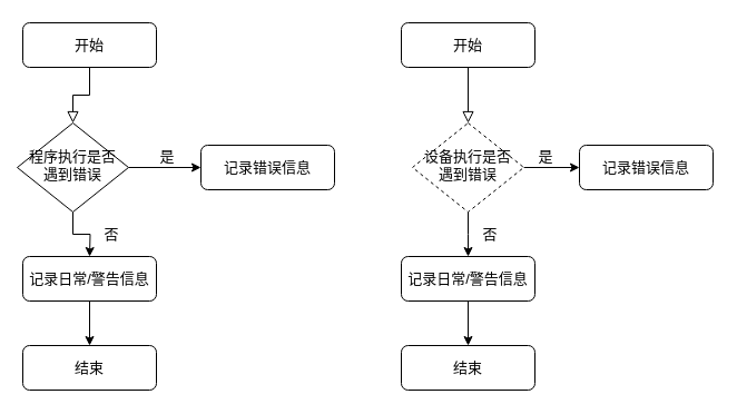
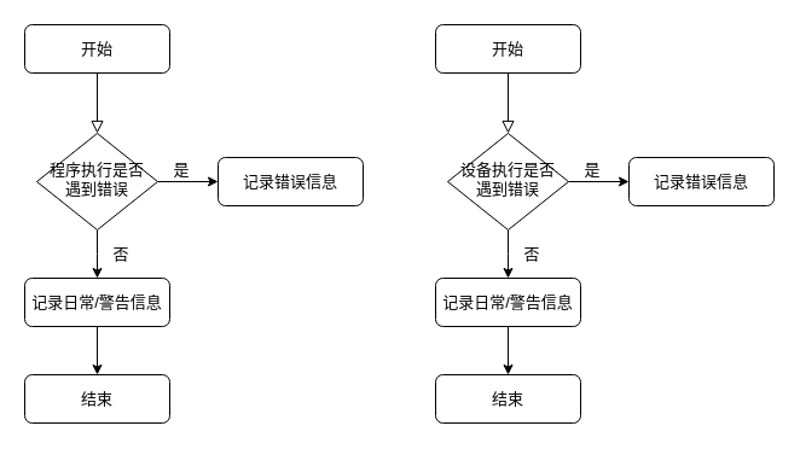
  <mxCell id="0" />
  <mxCell id="1" parent="0" />
  <mxCell id="2" value="" style="rounded=0;html=1;jettySize=auto;orthogonalLoop=1;fontSize=13;endArrow=block;endFill=0;endSize=8;strokeWidth=1;shadow=0;labelBackgroundColor=none;edgeStyle=orthogonalEdgeStyle;" parent="1" source="3" target="6" edge="1"><mxGeometry relative="1" as="geometry" /></mxCell>
  <mxCell id="3" value="开始" style="rounded=1;whiteSpace=wrap;html=1;fontSize=13;glass=0;strokeWidth=1;shadow=0;" parent="1" vertex="1"><mxGeometry x="20" y="20" width="120" height="40" as="geometry" /></mxCell>
  <mxCell id="4" style="edgeStyle=orthogonalEdgeStyle;rounded=0;orthogonalLoop=1;jettySize=auto;html=1;exitX=1;exitY=0.5;exitDx=0;exitDy=0;entryX=0;entryY=0.5;entryDx=0;entryDy=0;fontSize=13;" edge="1" parent="1" source="6" target="7"><mxGeometry relative="1" as="geometry" /></mxCell>
  <mxCell id="5" style="edgeStyle=orthogonalEdgeStyle;rounded=0;orthogonalLoop=1;jettySize=auto;html=1;exitX=0.5;exitY=1;exitDx=0;exitDy=0;entryX=0.5;entryY=0;entryDx=0;entryDy=0;fontSize=13;" edge="1" parent="1" source="6"><mxGeometry relative="1" as="geometry"><mxPoint x="80" y="230" as="targetPoint" /></mxGeometry></mxCell>
- <mxCell id="6" value="程序执行是否遇到错误" style="rhombus;whiteSpace=wrap;html=1;shadow=0;fontFamily=Helvetica;fontSize=13;align=center;strokeWidth=1;spacing=6;spacingTop=-4;" parent="1" vertex="1"><mxGeometry x="15" y="110" width="100" height="80" as="geometry" /></mxCell>
+ <mxCell id="6" value="程序执行是否遇到错误" style="rhombus;whiteSpace=wrap;html=1;shadow=0;fontFamily=Helvetica;fontSize=13;align=center;strokeWidth=1;spacing=6;spacingTop=-4;" parent="1" vertex="1"><mxGeometry x="30" y="110" width="100" height="80" as="geometry" /></mxCell>
  <mxCell id="7" value="记录错误信息" style="rounded=1;whiteSpace=wrap;html=1;fontSize=13;glass=0;strokeWidth=1;shadow=0;" parent="1" vertex="1"><mxGeometry x="180" y="130" width="120" height="40" as="geometry" /></mxCell>
  <mxCell id="8" value="结束" style="rounded=1;whiteSpace=wrap;html=1;fontSize=13;glass=0;strokeWidth=1;shadow=0;" parent="1" vertex="1"><mxGeometry x="20" y="310" width="120" height="40" as="geometry" /></mxCell>
  <mxCell id="9" value="是" style="text;html=1;strokeColor=none;fillColor=none;align=center;verticalAlign=middle;whiteSpace=wrap;rounded=0;fontSize=13;" vertex="1" parent="1"><mxGeometry x="130" y="130" width="40" height="20" as="geometry" /></mxCell>
  <mxCell id="10" style="edgeStyle=orthogonalEdgeStyle;rounded=0;orthogonalLoop=1;jettySize=auto;html=1;exitX=0.5;exitY=1;exitDx=0;exitDy=0;entryX=0.5;entryY=0;entryDx=0;entryDy=0;fontSize=13;" edge="1" parent="1" source="11" target="8"><mxGeometry relative="1" as="geometry" /></mxCell>
  <mxCell id="11" value="记录日常/警告信息" style="rounded=1;whiteSpace=wrap;html=1;fontSize=13;glass=0;strokeWidth=1;shadow=0;" vertex="1" parent="1"><mxGeometry x="20" y="230" width="120" height="40" as="geometry" /></mxCell>
  <mxCell id="12" value="否" style="text;html=1;strokeColor=none;fillColor=none;align=center;verticalAlign=middle;whiteSpace=wrap;rounded=0;fontSize=13;" vertex="1" parent="1"><mxGeometry x="80" y="200" width="40" height="20" as="geometry" /></mxCell>
  <mxCell id="13" value="" style="rounded=0;html=1;jettySize=auto;orthogonalLoop=1;fontSize=13;endArrow=block;endFill=0;endSize=8;strokeWidth=1;shadow=0;labelBackgroundColor=none;edgeStyle=orthogonalEdgeStyle;" edge="1" parent="1" source="14" target="17"><mxGeometry relative="1" as="geometry" /></mxCell>
  <mxCell id="14" value="开始" style="rounded=1;whiteSpace=wrap;html=1;fontSize=13;glass=0;strokeWidth=1;shadow=0;" vertex="1" parent="1"><mxGeometry x="360" y="20" width="120" height="40" as="geometry" /></mxCell>
  <mxCell id="15" style="edgeStyle=orthogonalEdgeStyle;rounded=0;orthogonalLoop=1;jettySize=auto;html=1;exitX=1;exitY=0.5;exitDx=0;exitDy=0;entryX=0;entryY=0.5;entryDx=0;entryDy=0;fontSize=13;" edge="1" parent="1" source="17" target="18"><mxGeometry relative="1" as="geometry" /></mxCell>
  <mxCell id="16" style="edgeStyle=orthogonalEdgeStyle;rounded=0;orthogonalLoop=1;jettySize=auto;html=1;exitX=0.5;exitY=1;exitDx=0;exitDy=0;entryX=0.5;entryY=0;entryDx=0;entryDy=0;fontSize=13;" edge="1" parent="1" source="17"><mxGeometry relative="1" as="geometry"><mxPoint x="420" y="230" as="targetPoint" /></mxGeometry></mxCell>
- <mxCell id="17" value="设备执行是否遇到错误" style="rhombus;whiteSpace=wrap;html=1;shadow=0;fontFamily=Helvetica;fontSize=13;align=center;strokeWidth=1;spacing=6;spacingTop=-4;dashed=1;" vertex="1" parent="1"><mxGeometry x="370" y="110" width="100" height="80" as="geometry" /></mxCell>
+ <mxCell id="17" value="设备执行是否遇到错误" style="rhombus;whiteSpace=wrap;html=1;shadow=0;fontFamily=Helvetica;fontSize=13;align=center;strokeWidth=1;spacing=6;spacingTop=-4;" vertex="1" parent="1"><mxGeometry x="370" y="110" width="100" height="80" as="geometry" /></mxCell>
  <mxCell id="18" value="记录错误信息" style="rounded=1;whiteSpace=wrap;html=1;fontSize=13;glass=0;strokeWidth=1;shadow=0;" vertex="1" parent="1"><mxGeometry x="520" y="130" width="120" height="40" as="geometry" /></mxCell>
  <mxCell id="19" value="结束" style="rounded=1;whiteSpace=wrap;html=1;fontSize=13;glass=0;strokeWidth=1;shadow=0;" vertex="1" parent="1"><mxGeometry x="360" y="310" width="120" height="40" as="geometry" /></mxCell>
  <mxCell id="20" value="是" style="text;html=1;strokeColor=none;fillColor=none;align=center;verticalAlign=middle;whiteSpace=wrap;rounded=0;fontSize=13;" vertex="1" parent="1"><mxGeometry x="470" y="130" width="40" height="20" as="geometry" /></mxCell>
  <mxCell id="21" style="edgeStyle=orthogonalEdgeStyle;rounded=0;orthogonalLoop=1;jettySize=auto;html=1;exitX=0.5;exitY=1;exitDx=0;exitDy=0;entryX=0.5;entryY=0;entryDx=0;entryDy=0;fontSize=13;" edge="1" parent="1" source="22" target="19"><mxGeometry relative="1" as="geometry" /></mxCell>
  <mxCell id="22" value="记录日常/警告信息" style="rounded=1;whiteSpace=wrap;html=1;fontSize=13;glass=0;strokeWidth=1;shadow=0;" vertex="1" parent="1"><mxGeometry x="360" y="230" width="120" height="40" as="geometry" /></mxCell>
  <mxCell id="23" value="否" style="text;html=1;strokeColor=none;fillColor=none;align=center;verticalAlign=middle;whiteSpace=wrap;rounded=0;fontSize=13;" vertex="1" parent="1"><mxGeometry x="420" y="200" width="40" height="20" as="geometry" /></mxCell>
